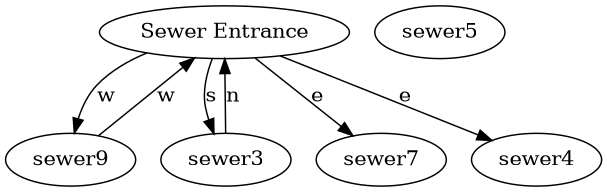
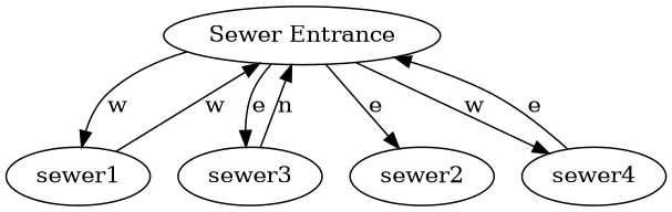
  digraph {
    n1 [label="Sewer Entrance"]
-   n2 [label=sewer9]
+   n2 [label=sewer1]
    n3 [label=sewer3]
-   n4 [label=sewer7]
+   n4 [label=sewer2]
    n5 [label=sewer4]
-   n6 [label=sewer5]
    n1 -> n2 [label=w]
-   n1 -> n3 [label=s]
+   n1 -> n3 [label=e]
    n1 -> n4 [label=e]
-   n1 -> n5 [label=e]
+   n1 -> n5 [label=w]
    n2 -> n1 [label=w]
    n3 -> n1 [label=n]
+   n5 -> n1 [label=e]
  }
